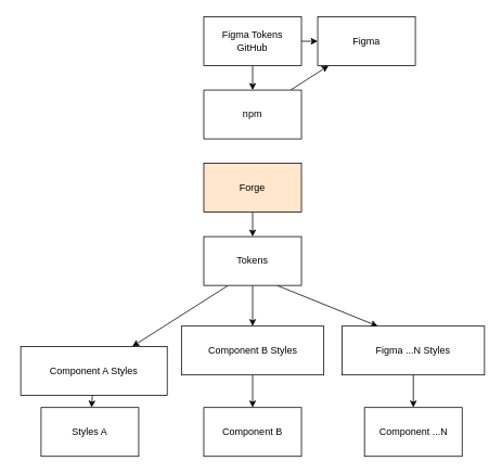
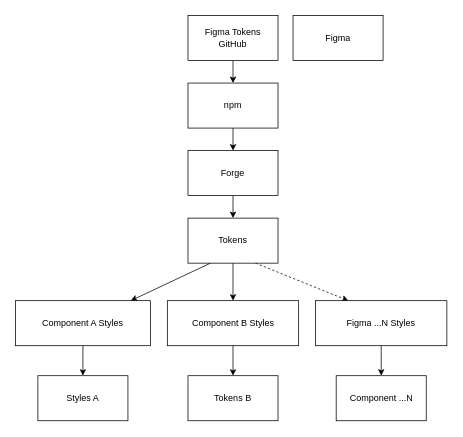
  <mxCell id="0" />
  <mxCell id="1" parent="0" />
- <mxCell id="2" value="" style="edgeStyle=none;html=1;" parent="1" source="3" target="9" edge="1"><mxGeometry relative="1" as="geometry" /></mxCell>
+ <mxCell id="2" value="" style="edgeStyle=none;html=1;" parent="1" source="3" target="5" edge="1"><mxGeometry relative="1" as="geometry" /></mxCell>
  <mxCell id="3" value="npm" style="whiteSpace=wrap;html=1;" parent="1" vertex="1"><mxGeometry x="250" y="110" width="120" height="60" as="geometry" /></mxCell>
  <mxCell id="4" value="" style="edgeStyle=none;html=1;entryX=0.5;entryY=0;entryDx=0;entryDy=0;" parent="1" source="5" target="13" edge="1"><mxGeometry relative="1" as="geometry"><mxPoint x="310" y="290" as="targetPoint" /></mxGeometry></mxCell>
- <mxCell id="5" value="Forge" style="whiteSpace=wrap;html=1;fillColor=#ffe6cc;" parent="1" vertex="1"><mxGeometry x="250" y="200" width="120" height="60" as="geometry" /></mxCell>
- <mxCell id="6" value="" style="edgeStyle=none;html=1;" parent="1" source="8" target="9" edge="1"><mxGeometry relative="1" as="geometry" /></mxCell>
+ <mxCell id="5" value="Forge" style="whiteSpace=wrap;html=1;" parent="1" vertex="1"><mxGeometry x="250" y="200" width="120" height="60" as="geometry" /></mxCell>
  <mxCell id="7" style="edgeStyle=none;html=1;exitX=0.5;exitY=1;exitDx=0;exitDy=0;entryX=0.5;entryY=0;entryDx=0;entryDy=0;" parent="1" source="8" target="3" edge="1"><mxGeometry relative="1" as="geometry" /></mxCell>
  <mxCell id="8" value="Figma Tokens&lt;br&gt;GitHub" style="whiteSpace=wrap;html=1;" parent="1" vertex="1"><mxGeometry x="250" y="20" width="120" height="60" as="geometry" /></mxCell>
  <mxCell id="9" value="Figma" style="whiteSpace=wrap;html=1;" parent="1" vertex="1"><mxGeometry x="390" y="20" width="120" height="60" as="geometry" /></mxCell>
  <mxCell id="10" value="" style="edgeStyle=none;html=1;exitX=0.25;exitY=1;exitDx=0;exitDy=0;" parent="1" source="13" target="15" edge="1"><mxGeometry relative="1" as="geometry" /></mxCell>
  <mxCell id="11" style="edgeStyle=none;html=1;exitX=0.5;exitY=1;exitDx=0;exitDy=0;entryX=0.5;entryY=0;entryDx=0;entryDy=0;" parent="1" source="13" target="17" edge="1"><mxGeometry relative="1" as="geometry" /></mxCell>
- <mxCell id="12" style="edgeStyle=none;html=1;exitX=0.75;exitY=1;exitDx=0;exitDy=0;entryX=0.25;entryY=0;entryDx=0;entryDy=0;" parent="1" source="13" target="19" edge="1"><mxGeometry relative="1" as="geometry" /></mxCell>
+ <mxCell id="12" style="edgeStyle=none;html=1;exitX=0.75;exitY=1;exitDx=0;exitDy=0;entryX=0.25;entryY=0;entryDx=0;entryDy=0;dashed=1;" parent="1" source="13" target="19" edge="1"><mxGeometry relative="1" as="geometry" /></mxCell>
  <mxCell id="13" value="Tokens" style="whiteSpace=wrap;html=1;" parent="1" vertex="1"><mxGeometry x="250" y="290" width="120" height="60" as="geometry" /></mxCell>
  <mxCell id="14" value="" style="edgeStyle=none;html=1;" parent="1" source="15" target="20" edge="1"><mxGeometry relative="1" as="geometry" /></mxCell>
- <mxCell id="15" value="Component A Styles" style="whiteSpace=wrap;html=1;" parent="1" vertex="1"><mxGeometry x="25" y="425" width="180" height="60" as="geometry" /></mxCell>
+ <mxCell id="15" value="Component A Styles" style="whiteSpace=wrap;html=1;" parent="1" vertex="1"><mxGeometry x="20" y="400" width="180" height="60" as="geometry" /></mxCell>
  <mxCell id="16" value="" style="edgeStyle=none;html=1;" parent="1" source="17" target="21" edge="1"><mxGeometry relative="1" as="geometry" /></mxCell>
  <mxCell id="17" value="Component B Styles" style="whiteSpace=wrap;html=1;" parent="1" vertex="1"><mxGeometry x="222.5" y="400" width="175" height="60" as="geometry" /></mxCell>
  <mxCell id="18" value="" style="edgeStyle=none;html=1;" parent="1" source="19" target="22" edge="1"><mxGeometry relative="1" as="geometry" /></mxCell>
  <mxCell id="19" value="Figma ...N Styles" style="whiteSpace=wrap;html=1;" parent="1" vertex="1"><mxGeometry x="420" y="400" width="175" height="60" as="geometry" /></mxCell>
  <mxCell id="20" value="Styles A" style="whiteSpace=wrap;html=1;" parent="1" vertex="1"><mxGeometry x="50" y="500" width="120" height="60" as="geometry" /></mxCell>
- <mxCell id="21" value="Component B" style="whiteSpace=wrap;html=1;" parent="1" vertex="1"><mxGeometry x="250" y="500" width="120" height="60" as="geometry" /></mxCell>
+ <mxCell id="21" value="Tokens B" style="whiteSpace=wrap;html=1;" parent="1" vertex="1"><mxGeometry x="250" y="500" width="120" height="60" as="geometry" /></mxCell>
  <mxCell id="22" value="Component ...N" style="whiteSpace=wrap;html=1;" parent="1" vertex="1"><mxGeometry x="447.5" y="500" width="120" height="60" as="geometry" /></mxCell>
